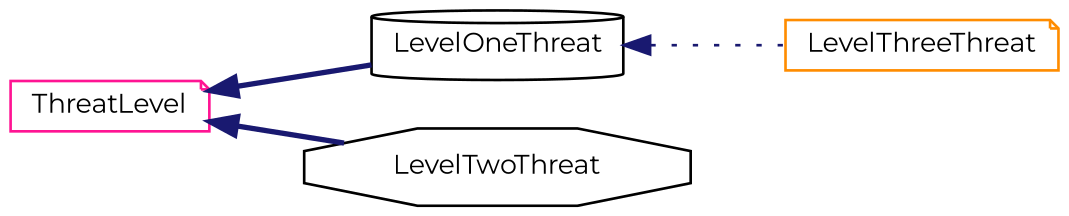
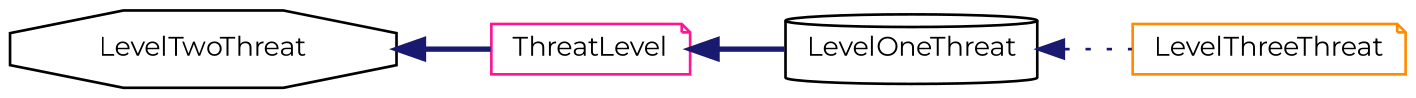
  digraph {
    fontname=Montserrat
    rankdir=LR
    node [color=black fillcolor=white fontname=Montserrat fontsize=10 shape=note style=filled]
    edge [color=midnightblue dir=back fontname=Montserrat fontsize=10 labelfontname=Helvetica labelfontsize=10 style=bold]
    n1 [color=deeppink height=0.2 label=ThreatLevel width=0.4]
    n2 [height=0.2 label=LevelOneThreat shape=cylinder width=0.4]
    n3 [height=0.2 label=LevelTwoThreat shape=octagon width=0.4]
    n4 [color=darkorange height=0.2 label=LevelThreeThreat width=0.4]
    n1 -> n2
-   n1 -> n3
+   n3 -> n1
    n2 -> n4 [style=dotted]
  }
